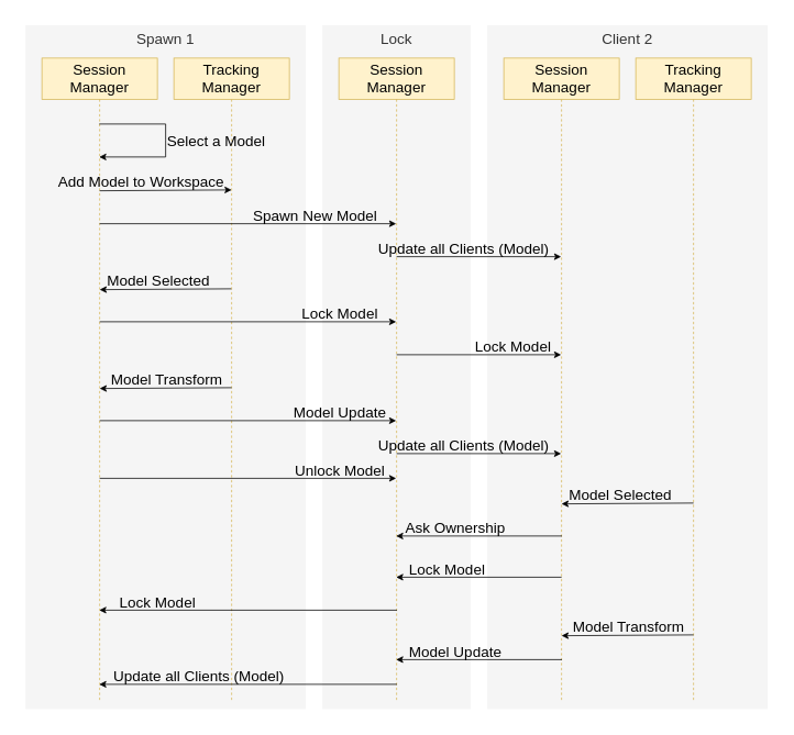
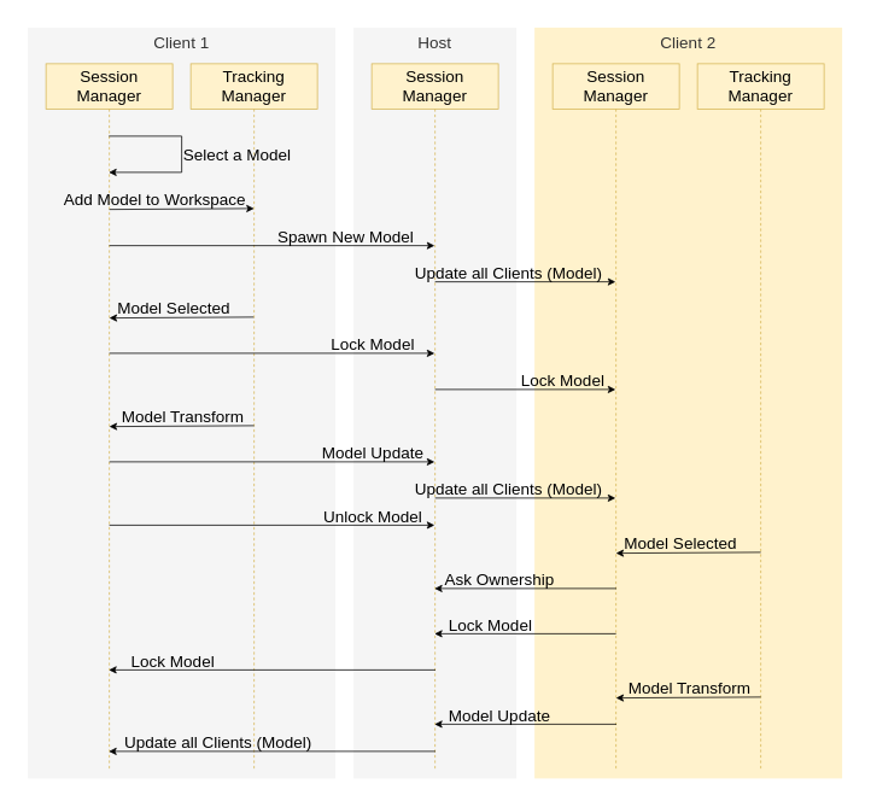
  <mxCell id="0" />
  <mxCell id="1" parent="0" />
  <mxCell id="2" value="" style="rounded=0;whiteSpace=wrap;html=1;strokeColor=none;" parent="1" vertex="1"><mxGeometry x="20" y="20" width="920" height="850" as="geometry" /></mxCell>
- <mxCell id="3" value="Client 2" style="rounded=0;whiteSpace=wrap;html=1;fillColor=#f5f5f5;fontColor=#333333;strokeColor=none;verticalAlign=top;fontSize=18;" parent="1" vertex="1"><mxGeometry x="590" y="30" width="340" height="830" as="geometry" /></mxCell>
- <mxCell id="4" value="Lock" style="rounded=0;whiteSpace=wrap;html=1;fillColor=#f5f5f5;fontColor=#333333;strokeColor=none;verticalAlign=top;fontSize=18;" parent="1" vertex="1"><mxGeometry x="390" y="30" width="180" height="830" as="geometry" /></mxCell>
- <mxCell id="5" value="Spawn 1" style="rounded=0;whiteSpace=wrap;html=1;fillColor=#f5f5f5;fontColor=#333333;strokeColor=none;verticalAlign=top;fontSize=18;" parent="1" vertex="1"><mxGeometry x="30" y="30" width="340" height="830" as="geometry" /></mxCell>
+ <mxCell id="3" value="Client 2" style="rounded=0;whiteSpace=wrap;html=1;fillColor=#fff2cc;fontColor=#333333;strokeColor=none;verticalAlign=top;fontSize=18;" parent="1" vertex="1"><mxGeometry x="590" y="30" width="340" height="830" as="geometry" /></mxCell>
+ <mxCell id="4" value="Host" style="rounded=0;whiteSpace=wrap;html=1;fillColor=#f5f5f5;fontColor=#333333;strokeColor=none;verticalAlign=top;fontSize=18;" parent="1" vertex="1"><mxGeometry x="390" y="30" width="180" height="830" as="geometry" /></mxCell>
+ <mxCell id="5" value="Client 1" style="rounded=0;whiteSpace=wrap;html=1;fillColor=#f5f5f5;fontColor=#333333;strokeColor=none;verticalAlign=top;fontSize=18;" parent="1" vertex="1"><mxGeometry x="30" y="30" width="340" height="830" as="geometry" /></mxCell>
  <mxCell id="6" value="Session Manager" style="shape=umlLifeline;perimeter=lifelinePerimeter;whiteSpace=wrap;html=1;container=1;dropTarget=0;collapsible=0;recursiveResize=0;outlineConnect=0;portConstraint=eastwest;newEdgeStyle={&quot;curved&quot;:0,&quot;rounded&quot;:0};fontSize=18;size=50;fillColor=#fff2cc;strokeColor=#d6b656;" parent="1" vertex="1"><mxGeometry x="50" y="70" width="140" height="780" as="geometry" /></mxCell>
  <mxCell id="7" value="" style="endArrow=classic;html=1;rounded=0;snapToPoint=0;" parent="1" edge="1"><mxGeometry relative="1" as="geometry"><mxPoint x="280" y="350" as="sourcePoint" /><mxPoint x="120" y="351" as="targetPoint" /></mxGeometry></mxCell>
  <mxCell id="8" value="Model Selected" style="edgeLabel;resizable=0;html=1;;align=center;verticalAlign=middle;fontSize=18;labelBackgroundColor=none;" parent="7" connectable="0" vertex="1"><mxGeometry relative="1" as="geometry"><mxPoint x="-10" y="-10" as="offset" /></mxGeometry></mxCell>
  <mxCell id="9" value="Session Manager" style="shape=umlLifeline;perimeter=lifelinePerimeter;whiteSpace=wrap;html=1;container=1;dropTarget=0;collapsible=0;recursiveResize=0;outlineConnect=0;portConstraint=eastwest;newEdgeStyle={&quot;curved&quot;:0,&quot;rounded&quot;:0};fontSize=18;size=50;fillColor=#fff2cc;strokeColor=#d6b656;" parent="1" vertex="1"><mxGeometry x="410" y="70" width="140" height="780" as="geometry" /></mxCell>
  <mxCell id="10" value="Tracking Manager" style="shape=umlLifeline;perimeter=lifelinePerimeter;whiteSpace=wrap;html=1;container=1;dropTarget=0;collapsible=0;recursiveResize=0;outlineConnect=0;portConstraint=eastwest;newEdgeStyle={&quot;curved&quot;:0,&quot;rounded&quot;:0};fontSize=18;size=50;fillColor=#fff2cc;strokeColor=#d6b656;" parent="1" vertex="1"><mxGeometry x="210" y="70" width="140" height="780" as="geometry" /></mxCell>
  <mxCell id="11" value="" style="endArrow=classic;html=1;rounded=0;snapToPoint=0;" parent="1" target="6" edge="1"><mxGeometry relative="1" as="geometry"><mxPoint x="119.5" y="150" as="sourcePoint" /><mxPoint x="406" y="150" as="targetPoint" /><Array as="points"><mxPoint x="200" y="150" /><mxPoint x="200" y="170" /><mxPoint x="200" y="190" /></Array></mxGeometry></mxCell>
  <mxCell id="12" value="Select a Model" style="edgeLabel;resizable=0;html=1;;align=center;verticalAlign=middle;fontSize=18;labelBackgroundColor=none;" parent="11" connectable="0" vertex="1"><mxGeometry relative="1" as="geometry"><mxPoint x="60" as="offset" /></mxGeometry></mxCell>
  <mxCell id="13" value="Tracking Manager" style="shape=umlLifeline;perimeter=lifelinePerimeter;whiteSpace=wrap;html=1;container=1;dropTarget=0;collapsible=0;recursiveResize=0;outlineConnect=0;portConstraint=eastwest;newEdgeStyle={&quot;curved&quot;:0,&quot;rounded&quot;:0};fontSize=18;size=50;fillColor=#fff2cc;strokeColor=#d6b656;" parent="1" vertex="1"><mxGeometry x="770" y="70" width="140" height="780" as="geometry" /></mxCell>
  <mxCell id="14" value="Session Manager" style="shape=umlLifeline;perimeter=lifelinePerimeter;whiteSpace=wrap;html=1;container=1;dropTarget=0;collapsible=0;recursiveResize=0;outlineConnect=0;portConstraint=eastwest;newEdgeStyle={&quot;curved&quot;:0,&quot;rounded&quot;:0};fontSize=18;size=50;fillColor=#fff2cc;strokeColor=#d6b656;" parent="1" vertex="1"><mxGeometry x="610" y="70" width="140" height="780" as="geometry" /></mxCell>
  <mxCell id="15" value="" style="endArrow=classic;html=1;rounded=0;snapToPoint=0;" parent="1" edge="1"><mxGeometry relative="1" as="geometry"><mxPoint x="120" y="231" as="sourcePoint" /><mxPoint x="280" y="230" as="targetPoint" /></mxGeometry></mxCell>
  <mxCell id="16" value="Add Model to Workspace" style="edgeLabel;resizable=0;html=1;;align=center;verticalAlign=middle;fontSize=18;labelBackgroundColor=none;" parent="15" connectable="0" vertex="1"><mxGeometry relative="1" as="geometry"><mxPoint x="-30" y="-10" as="offset" /></mxGeometry></mxCell>
  <mxCell id="17" value="" style="endArrow=classic;html=1;rounded=0;snapToPoint=0;" parent="1" target="9" edge="1"><mxGeometry relative="1" as="geometry"><mxPoint x="120" y="271" as="sourcePoint" /><mxPoint x="280" y="270" as="targetPoint" /></mxGeometry></mxCell>
  <mxCell id="18" value="Spawn New Model" style="edgeLabel;resizable=0;html=1;;align=center;verticalAlign=middle;fontSize=18;labelBackgroundColor=none;" parent="17" connectable="0" vertex="1"><mxGeometry relative="1" as="geometry"><mxPoint x="80" y="-10" as="offset" /></mxGeometry></mxCell>
  <mxCell id="19" value="" style="endArrow=classic;html=1;rounded=0;snapToPoint=0;" parent="1" target="14" edge="1"><mxGeometry relative="1" as="geometry"><mxPoint x="480" y="311" as="sourcePoint" /><mxPoint x="620" y="310" as="targetPoint" /></mxGeometry></mxCell>
  <mxCell id="20" value="Update all Clients (Model)" style="edgeLabel;resizable=0;html=1;;align=center;verticalAlign=middle;fontSize=18;labelBackgroundColor=none;" parent="19" connectable="0" vertex="1"><mxGeometry relative="1" as="geometry"><mxPoint x="-20" y="-10" as="offset" /></mxGeometry></mxCell>
  <mxCell id="21" value="" style="endArrow=classic;html=1;rounded=0;snapToPoint=0;" parent="1" target="9" edge="1"><mxGeometry relative="1" as="geometry"><mxPoint x="120" y="390" as="sourcePoint" /><mxPoint x="460" y="390" as="targetPoint" /></mxGeometry></mxCell>
  <mxCell id="22" value="Lock Model" style="edgeLabel;resizable=0;html=1;;align=center;verticalAlign=middle;fontSize=18;labelBackgroundColor=none;" parent="21" connectable="0" vertex="1"><mxGeometry relative="1" as="geometry"><mxPoint x="110" y="-10" as="offset" /></mxGeometry></mxCell>
  <mxCell id="23" value="" style="endArrow=classic;html=1;rounded=0;snapToPoint=0;" parent="1" target="14" edge="1"><mxGeometry relative="1" as="geometry"><mxPoint x="480" y="430" as="sourcePoint" /><mxPoint x="660" y="430" as="targetPoint" /></mxGeometry></mxCell>
  <mxCell id="24" value="Lock Model" style="edgeLabel;resizable=0;html=1;;align=center;verticalAlign=middle;fontSize=18;labelBackgroundColor=none;" parent="23" connectable="0" vertex="1"><mxGeometry relative="1" as="geometry"><mxPoint x="40" y="-10" as="offset" /></mxGeometry></mxCell>
  <mxCell id="25" value="" style="endArrow=classic;html=1;rounded=0;snapToPoint=0;" parent="1" edge="1"><mxGeometry relative="1" as="geometry"><mxPoint x="280" y="470" as="sourcePoint" /><mxPoint x="120" y="471" as="targetPoint" /></mxGeometry></mxCell>
  <mxCell id="26" value="Model Transform" style="edgeLabel;resizable=0;html=1;;align=center;verticalAlign=middle;fontSize=18;labelBackgroundColor=none;" parent="25" connectable="0" vertex="1"><mxGeometry relative="1" as="geometry"><mxPoint y="-10" as="offset" /></mxGeometry></mxCell>
  <mxCell id="27" value="" style="endArrow=classic;html=1;rounded=0;snapToPoint=0;" parent="1" target="9" edge="1"><mxGeometry relative="1" as="geometry"><mxPoint x="120" y="510" as="sourcePoint" /><mxPoint x="460" y="510" as="targetPoint" /></mxGeometry></mxCell>
  <mxCell id="28" value="Model Update" style="edgeLabel;resizable=0;html=1;;align=center;verticalAlign=middle;fontSize=18;labelBackgroundColor=none;" parent="27" connectable="0" vertex="1"><mxGeometry relative="1" as="geometry"><mxPoint x="110" y="-10" as="offset" /></mxGeometry></mxCell>
  <mxCell id="29" value="" style="endArrow=classic;html=1;rounded=0;snapToPoint=0;" parent="1" target="14" edge="1"><mxGeometry relative="1" as="geometry"><mxPoint x="480" y="550" as="sourcePoint" /><mxPoint x="660" y="550" as="targetPoint" /></mxGeometry></mxCell>
  <mxCell id="30" value="Update all Clients (Model)" style="edgeLabel;resizable=0;html=1;;align=center;verticalAlign=middle;fontSize=18;labelBackgroundColor=none;" parent="29" connectable="0" vertex="1"><mxGeometry relative="1" as="geometry"><mxPoint x="-20" y="-10" as="offset" /></mxGeometry></mxCell>
  <mxCell id="31" value="" style="endArrow=classic;html=1;rounded=0;snapToPoint=0;" parent="1" target="9" edge="1"><mxGeometry relative="1" as="geometry"><mxPoint x="120" y="580" as="sourcePoint" /><mxPoint x="460" y="580" as="targetPoint" /></mxGeometry></mxCell>
  <mxCell id="32" value="Unlock Model" style="edgeLabel;resizable=0;html=1;;align=center;verticalAlign=middle;fontSize=18;labelBackgroundColor=none;" parent="31" connectable="0" vertex="1"><mxGeometry relative="1" as="geometry"><mxPoint x="110" y="-10" as="offset" /></mxGeometry></mxCell>
  <mxCell id="33" value="" style="endArrow=classic;html=1;rounded=0;snapToPoint=0;" parent="1" edge="1"><mxGeometry relative="1" as="geometry"><mxPoint x="840" y="610" as="sourcePoint" /><mxPoint x="680" y="611" as="targetPoint" /></mxGeometry></mxCell>
  <mxCell id="34" value="Model Selected" style="edgeLabel;resizable=0;html=1;;align=center;verticalAlign=middle;fontSize=18;labelBackgroundColor=none;" parent="33" connectable="0" vertex="1"><mxGeometry relative="1" as="geometry"><mxPoint x="-10" y="-10" as="offset" /></mxGeometry></mxCell>
  <mxCell id="35" value="" style="endArrow=classic;html=1;rounded=0;snapToPoint=0;" parent="1" target="9" edge="1"><mxGeometry relative="1" as="geometry"><mxPoint x="680.5" y="650" as="sourcePoint" /><mxPoint x="520" y="650" as="targetPoint" /></mxGeometry></mxCell>
  <mxCell id="36" value="Ask Ownership" style="edgeLabel;resizable=0;html=1;;align=center;verticalAlign=middle;fontSize=18;labelBackgroundColor=none;" parent="35" connectable="0" vertex="1"><mxGeometry relative="1" as="geometry"><mxPoint x="-29" y="-10" as="offset" /></mxGeometry></mxCell>
  <mxCell id="37" value="" style="endArrow=classic;html=1;rounded=0;snapToPoint=0;" parent="1" target="9" edge="1"><mxGeometry relative="1" as="geometry"><mxPoint x="680" y="700" as="sourcePoint" /><mxPoint x="500" y="700" as="targetPoint" /></mxGeometry></mxCell>
  <mxCell id="38" value="Lock Model" style="edgeLabel;resizable=0;html=1;;align=center;verticalAlign=middle;fontSize=18;labelBackgroundColor=none;" parent="37" connectable="0" vertex="1"><mxGeometry relative="1" as="geometry"><mxPoint x="-40" y="-10" as="offset" /></mxGeometry></mxCell>
  <mxCell id="39" value="" style="endArrow=classic;html=1;rounded=0;snapToPoint=0;" parent="1" target="6" edge="1"><mxGeometry relative="1" as="geometry"><mxPoint x="480.5" y="740" as="sourcePoint" /><mxPoint x="140" y="740" as="targetPoint" /></mxGeometry></mxCell>
  <mxCell id="40" value="Lock Model" style="edgeLabel;resizable=0;html=1;;align=center;verticalAlign=middle;fontSize=18;labelBackgroundColor=none;" parent="39" connectable="0" vertex="1"><mxGeometry relative="1" as="geometry"><mxPoint x="-110" y="-10" as="offset" /></mxGeometry></mxCell>
  <mxCell id="41" value="" style="endArrow=classic;html=1;rounded=0;snapToPoint=0;" parent="1" edge="1"><mxGeometry relative="1" as="geometry"><mxPoint x="840" y="770" as="sourcePoint" /><mxPoint x="680" y="771" as="targetPoint" /></mxGeometry></mxCell>
  <mxCell id="42" value="Model Transform" style="edgeLabel;resizable=0;html=1;;align=center;verticalAlign=middle;fontSize=18;labelBackgroundColor=none;" parent="41" connectable="0" vertex="1"><mxGeometry relative="1" as="geometry"><mxPoint y="-10" as="offset" /></mxGeometry></mxCell>
  <mxCell id="43" value="" style="endArrow=classic;html=1;rounded=0;snapToPoint=0;" parent="1" target="9" edge="1"><mxGeometry relative="1" as="geometry"><mxPoint x="680.5" y="800" as="sourcePoint" /><mxPoint x="520" y="800" as="targetPoint" /></mxGeometry></mxCell>
  <mxCell id="44" value="Model Update" style="edgeLabel;resizable=0;html=1;;align=center;verticalAlign=middle;fontSize=18;labelBackgroundColor=none;" parent="43" connectable="0" vertex="1"><mxGeometry relative="1" as="geometry"><mxPoint x="-29" y="-10" as="offset" /></mxGeometry></mxCell>
  <mxCell id="45" value="" style="endArrow=classic;html=1;rounded=0;snapToPoint=0;" parent="1" target="6" edge="1"><mxGeometry relative="1" as="geometry"><mxPoint x="480.5" y="830" as="sourcePoint" /><mxPoint x="140" y="830" as="targetPoint" /></mxGeometry></mxCell>
  <mxCell id="46" value="Update all Clients (Model)" style="edgeLabel;resizable=0;html=1;;align=center;verticalAlign=middle;fontSize=18;labelBackgroundColor=none;" parent="45" connectable="0" vertex="1"><mxGeometry relative="1" as="geometry"><mxPoint x="-60" y="-10" as="offset" /></mxGeometry></mxCell>
